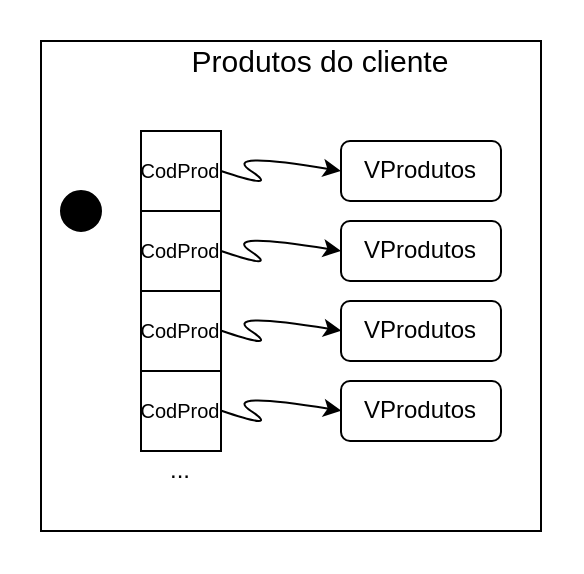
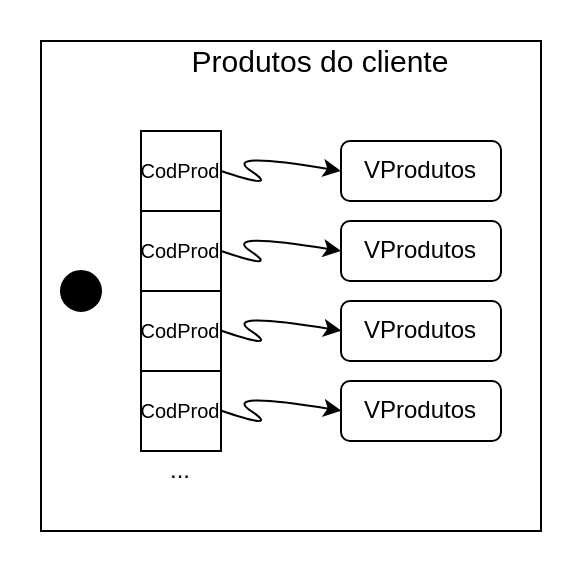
  <mxCell id="0" />
  <mxCell id="1" parent="0" />
  <mxCell id="2" value="" style="rounded=0;whiteSpace=wrap;html=1;" vertex="1" parent="1"><mxGeometry x="20" y="20" width="250" height="245" as="geometry" /></mxCell>
  <mxCell id="3" value="&lt;font style=&quot;font-size: 15px&quot;&gt;Produtos do cliente&lt;br&gt;&lt;/font&gt;" style="text;html=1;strokeColor=none;fillColor=none;align=center;verticalAlign=middle;whiteSpace=wrap;rounded=0;" vertex="1" parent="1"><mxGeometry x="75" y="20" width="170" height="20" as="geometry" /></mxCell>
  <mxCell id="4" value="&lt;font style=&quot;font-size: 10px&quot;&gt;CodProd&lt;/font&gt;" style="whiteSpace=wrap;html=1;aspect=fixed;" vertex="1" parent="1"><mxGeometry x="70" y="65" width="40" height="40" as="geometry" /></mxCell>
  <mxCell id="5" value="&lt;span&gt;&lt;font style=&quot;font-size: 10px&quot;&gt;CodProd&lt;/font&gt;&lt;/span&gt;" style="whiteSpace=wrap;html=1;aspect=fixed;" vertex="1" parent="1"><mxGeometry x="70" y="105" width="40" height="40" as="geometry" /></mxCell>
  <mxCell id="6" value="&lt;span&gt;&lt;font style=&quot;font-size: 10px&quot;&gt;CodProd&lt;/font&gt;&lt;/span&gt;&lt;br&gt;" style="whiteSpace=wrap;html=1;aspect=fixed;" vertex="1" parent="1"><mxGeometry x="70" y="145" width="40" height="40" as="geometry" /></mxCell>
  <mxCell id="7" value="&lt;span&gt;&lt;font style=&quot;font-size: 10px&quot;&gt;CodProd&lt;/font&gt;&lt;/span&gt;&lt;br&gt;" style="whiteSpace=wrap;html=1;aspect=fixed;" vertex="1" parent="1"><mxGeometry x="70" y="185" width="40" height="40" as="geometry" /></mxCell>
  <mxCell id="8" value="VProdutos" style="rounded=1;whiteSpace=wrap;html=1;" vertex="1" parent="1"><mxGeometry x="170" y="70" width="80" height="30" as="geometry" /></mxCell>
  <mxCell id="9" value="VProdutos" style="rounded=1;whiteSpace=wrap;html=1;" vertex="1" parent="1"><mxGeometry x="170" y="110" width="80" height="30" as="geometry" /></mxCell>
  <mxCell id="10" value="VProdutos" style="rounded=1;whiteSpace=wrap;html=1;" vertex="1" parent="1"><mxGeometry x="170" y="150" width="80" height="30" as="geometry" /></mxCell>
  <mxCell id="11" value="VProdutos" style="rounded=1;whiteSpace=wrap;html=1;" vertex="1" parent="1"><mxGeometry x="170" y="190" width="80" height="30" as="geometry" /></mxCell>
  <mxCell id="12" value="" style="curved=1;endArrow=classic;html=1;exitX=1;exitY=0.5;exitDx=0;exitDy=0;entryX=0;entryY=0.5;entryDx=0;entryDy=0;" edge="1" parent="1" source="4" target="8"><mxGeometry width="50" height="50" relative="1" as="geometry"><mxPoint x="110" y="85" as="sourcePoint" /><mxPoint x="160" y="75" as="targetPoint" /><Array as="points"><mxPoint x="140" y="95" /><mxPoint x="110" y="75" /></Array></mxGeometry></mxCell>
  <mxCell id="13" value="" style="curved=1;endArrow=classic;html=1;exitX=1;exitY=0.5;exitDx=0;exitDy=0;entryX=0;entryY=0.5;entryDx=0;entryDy=0;" edge="1" parent="1"><mxGeometry width="50" height="50" relative="1" as="geometry"><mxPoint x="110.071" y="125" as="sourcePoint" /><mxPoint x="170.071" y="125" as="targetPoint" /><Array as="points"><mxPoint x="139.836" y="135.118" /><mxPoint x="109.836" y="115.118" /></Array></mxGeometry></mxCell>
  <mxCell id="14" value="" style="curved=1;endArrow=classic;html=1;exitX=1;exitY=0.5;exitDx=0;exitDy=0;entryX=0;entryY=0.5;entryDx=0;entryDy=0;" edge="1" parent="1"><mxGeometry width="50" height="50" relative="1" as="geometry"><mxPoint x="110.235" y="164.882" as="sourcePoint" /><mxPoint x="170.235" y="164.882" as="targetPoint" /><Array as="points"><mxPoint x="140" y="175" /><mxPoint x="110" y="155" /></Array></mxGeometry></mxCell>
  <mxCell id="15" value="" style="curved=1;endArrow=classic;html=1;exitX=1;exitY=0.5;exitDx=0;exitDy=0;entryX=0;entryY=0.5;entryDx=0;entryDy=0;" edge="1" parent="1"><mxGeometry width="50" height="50" relative="1" as="geometry"><mxPoint x="110.235" y="204.882" as="sourcePoint" /><mxPoint x="170.235" y="204.882" as="targetPoint" /><Array as="points"><mxPoint x="140" y="215" /><mxPoint x="110" y="195" /></Array></mxGeometry></mxCell>
- <mxCell id="16" value="v" style="ellipse;whiteSpace=wrap;html=1;aspect=fixed;fillColor=#000000;" vertex="1" parent="1"><mxGeometry x="30" y="95" width="20" height="20" as="geometry" /></mxCell>
+ <mxCell id="16" value="v" style="ellipse;whiteSpace=wrap;html=1;aspect=fixed;fillColor=#000000;" vertex="1" parent="1"><mxGeometry x="30" y="135" width="20" height="20" as="geometry" /></mxCell>
  <mxCell id="17" value="...&lt;br&gt;" style="text;html=1;strokeColor=none;fillColor=none;align=center;verticalAlign=middle;whiteSpace=wrap;rounded=0;" vertex="1" parent="1"><mxGeometry x="70" y="225" width="40" height="20" as="geometry" /></mxCell>
